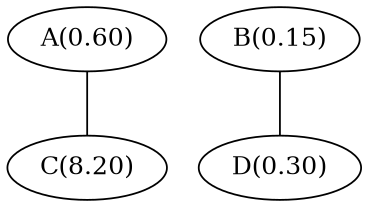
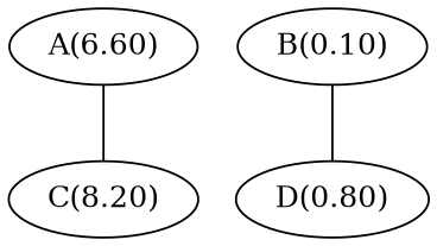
  strict graph {
    n1 [label="C(8.20)"]
-   "A(0.60)"
-   "B(0.10)" [label="B(0.15)"]
-   "D(0.80)" [label="D(0.30)"]
+   "A(0.60)" [label="A(6.60)"]
+   "B(0.10)"
+   "D(0.80)"
    "A(0.60)" -- n1
    "B(0.10)" -- "D(0.80)"
  }
